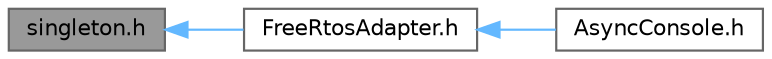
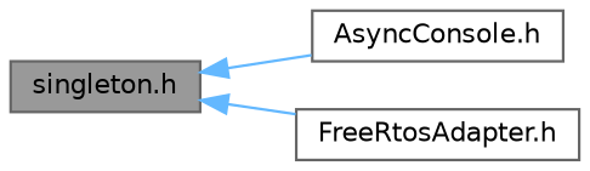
  digraph {
    rankdir=LR
    node [color=grey40 fillcolor=white fontname=Helvetica fontsize=10 shape=box style=filled]
    edge [color=steelblue1 dir=back fontname=Helvetica fontsize=10 labelfontname=Helvetica labelfontsize=10 style=solid]
    n1 [color=gray40 fillcolor=grey60 fontcolor=black height=0.2 label="singleton.h" width=0.4]
    n2 [height=0.2 label="AsyncConsole.h" width=0.4]
    n3 [height=0.2 label="FreeRtosAdapter.h" width=0.4]
-   n3 -> n2
+   n1 -> n2
    n1 -> n3
  }
